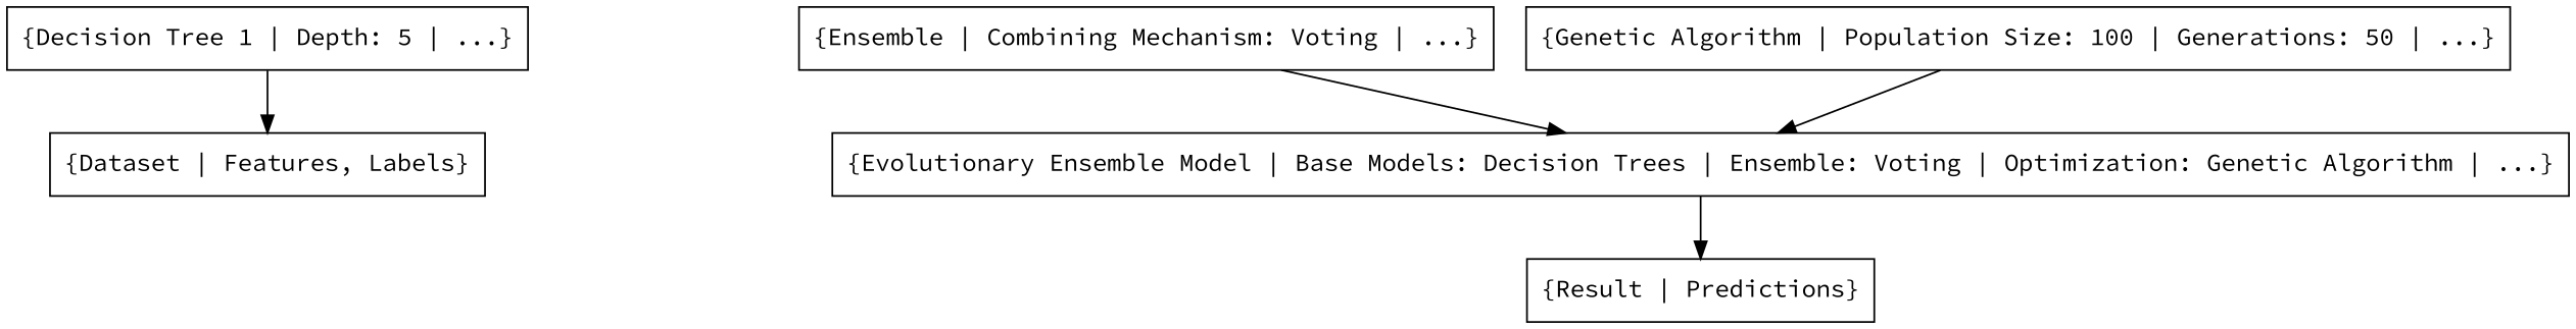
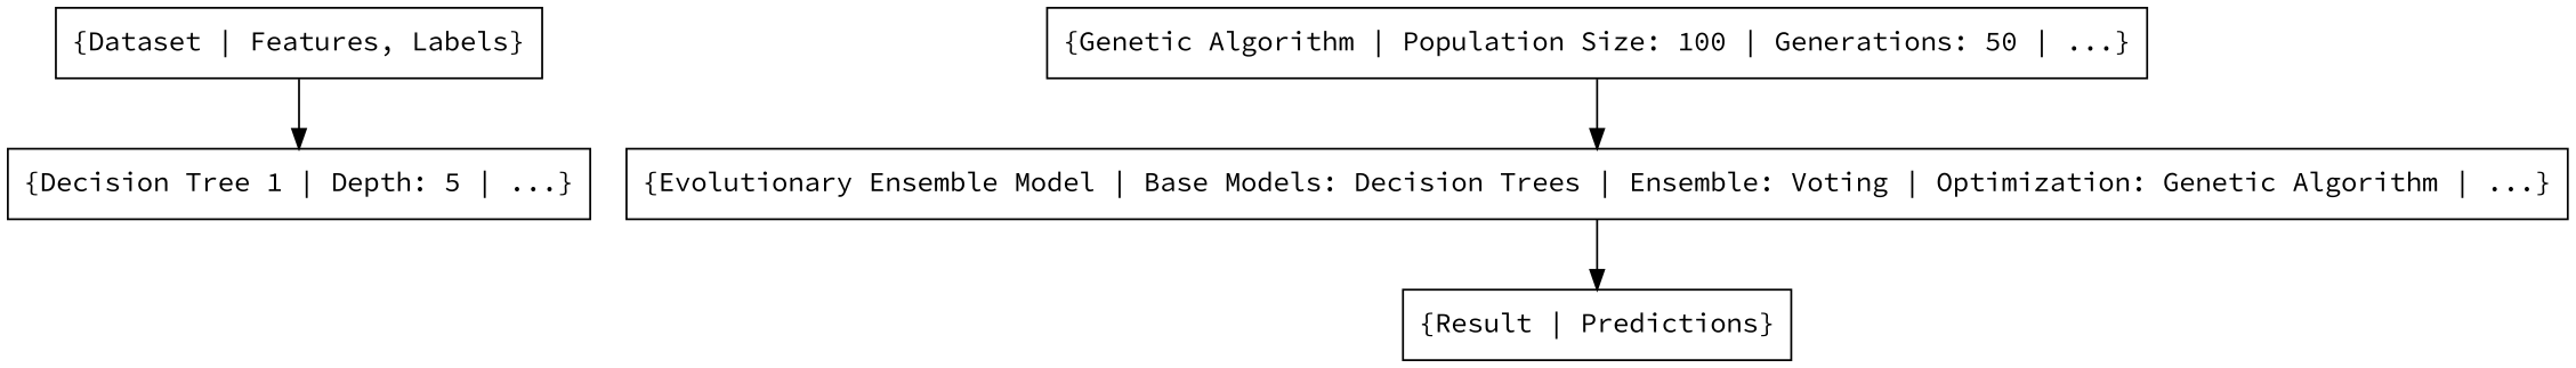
  digraph {
    fontname="Source Code Pro"
    node [fontname="Source Code Pro" shape=box]
    edge [fontname="Source Code Pro"]
    n1 [label="{Dataset | Features, Labels}"]
    n2 [label="{Decision Tree 1 | Depth: 5 | ...}"]
-   n3 [label="{Ensemble | Combining Mechanism: Voting | ...}"]
    n4 [label="{Evolutionary Ensemble Model | Base Models: Decision Trees | Ensemble: Voting | Optimization: Genetic Algorithm | ...}"]
    n5 [label="{Result | Predictions}"]
    n6 [label="{Genetic Algorithm | Population Size: 100 | Generations: 50 | ...}"]
-   n2 -> n1
-   n3 -> n4
+   n1 -> n2
    n4 -> n5
    n6 -> n4
  }
